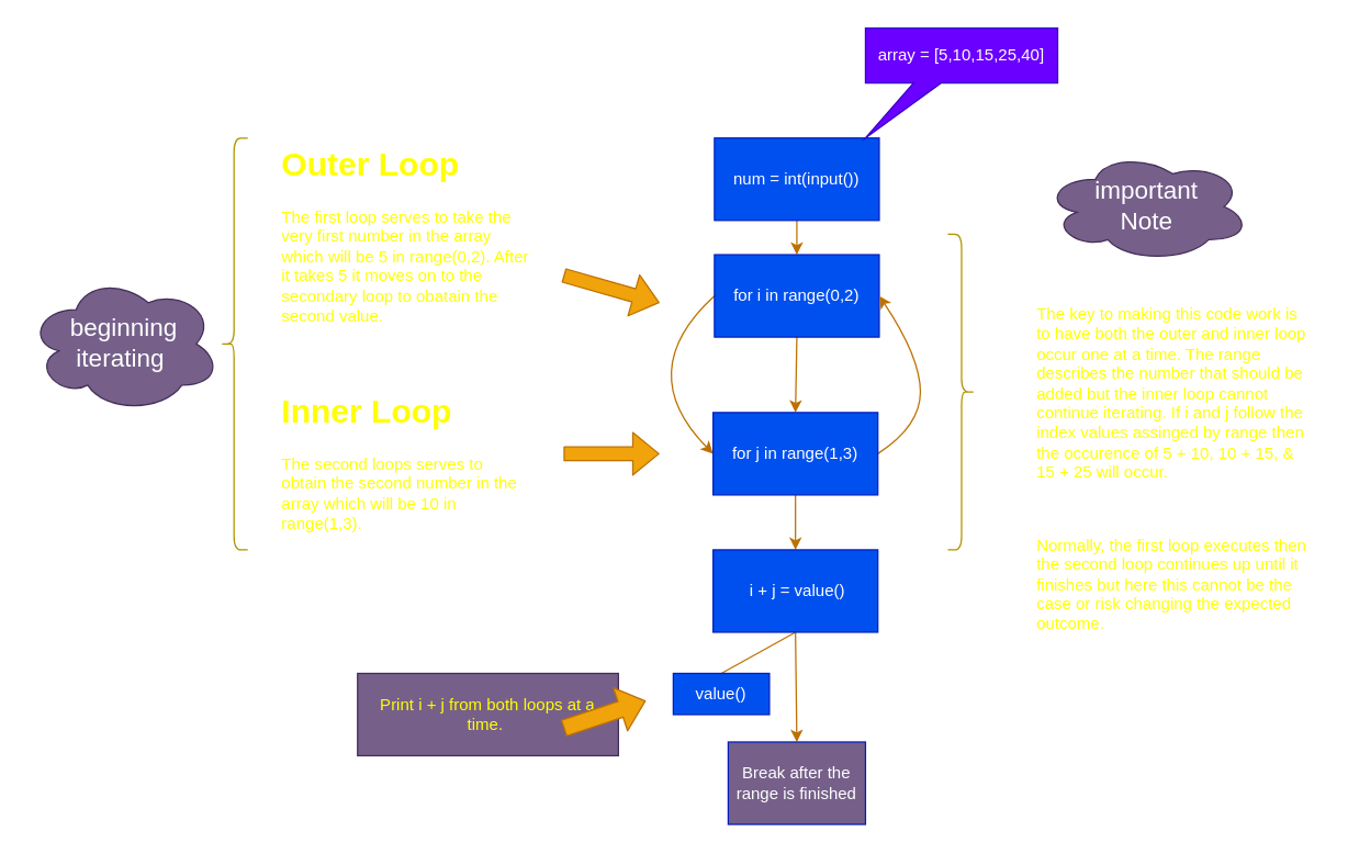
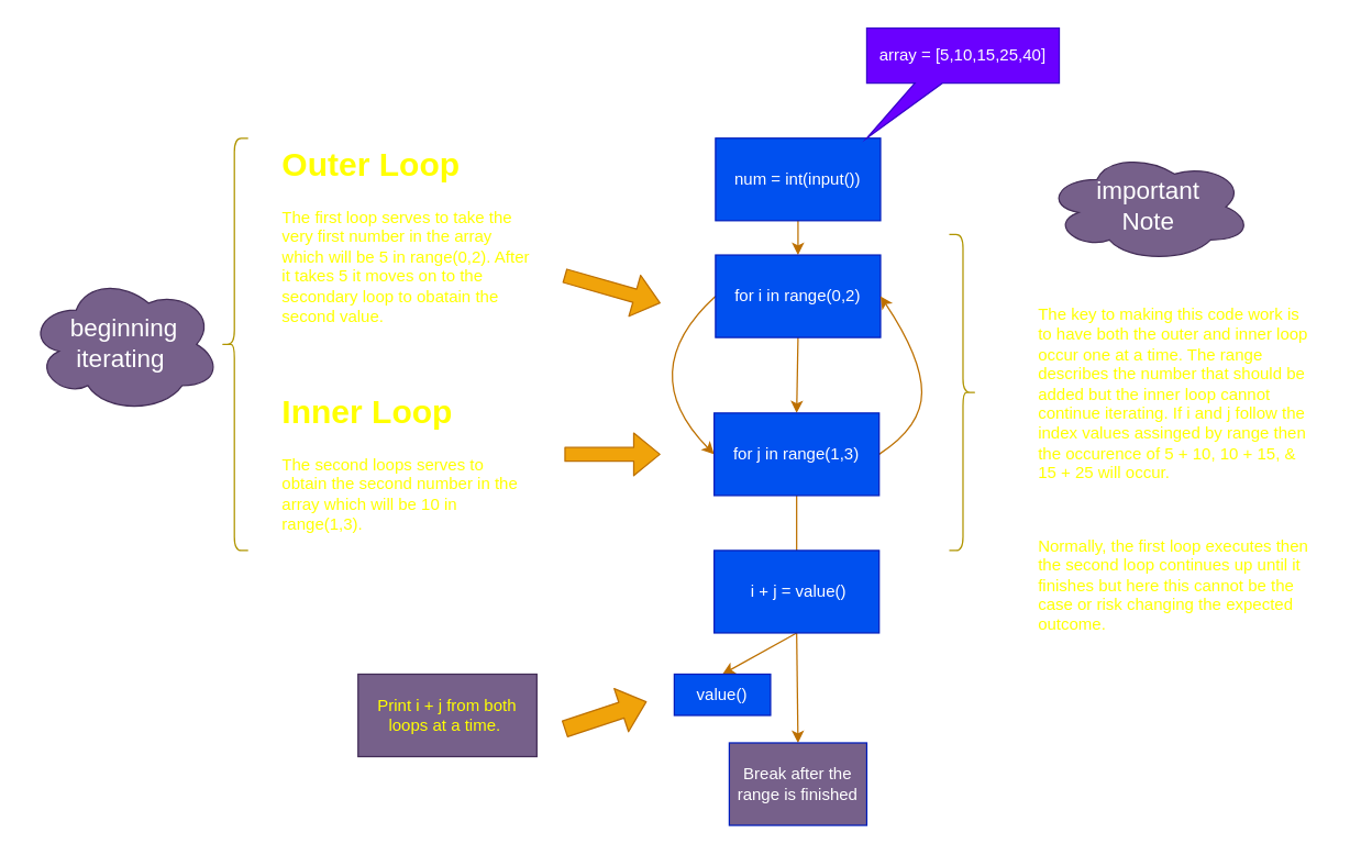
  <mxCell id="0" />
  <mxCell id="1" parent="0" />
  <mxCell id="2" style="edgeStyle=none;html=1;exitX=0.5;exitY=1;exitDx=0;exitDy=0;entryX=0.5;entryY=0;entryDx=0;entryDy=0;fontColor=#FFFF00;fillColor=#f0a30a;strokeColor=#BD7000;" edge="1" parent="1" source="3" target="6"><mxGeometry relative="1" as="geometry" /></mxCell>
  <mxCell id="3" value="num = int(input())" style="rounded=0;whiteSpace=wrap;html=1;fillColor=#0050ef;fontColor=#ffffff;strokeColor=#001DBC;" vertex="1" parent="1"><mxGeometry x="520" y="100" width="120" height="60" as="geometry" /></mxCell>
  <mxCell id="4" style="edgeStyle=none;html=1;exitX=0.5;exitY=1;exitDx=0;exitDy=0;entryX=0.5;entryY=0;entryDx=0;entryDy=0;fontColor=#FFFF00;fillColor=#f0a30a;strokeColor=#BD7000;" edge="1" parent="1" source="6" target="10"><mxGeometry relative="1" as="geometry" /></mxCell>
  <mxCell id="5" style="edgeStyle=none;curved=1;jumpStyle=arc;html=1;exitX=0;exitY=0.5;exitDx=0;exitDy=0;fontColor=#FFFFFF;startSize=6;entryX=0;entryY=0.5;entryDx=0;entryDy=0;fillColor=#f0a30a;strokeColor=#BD7000;" edge="1" parent="1" source="6" target="10"><mxGeometry relative="1" as="geometry"><mxPoint x="490" y="330" as="targetPoint" /><Array as="points"><mxPoint x="460" y="270" /></Array></mxGeometry></mxCell>
  <mxCell id="6" value="for i in range(0,2)" style="rounded=0;whiteSpace=wrap;html=1;fillColor=#0050ef;fontColor=#ffffff;strokeColor=#001DBC;" vertex="1" parent="1"><mxGeometry x="520" y="185" width="120" height="60" as="geometry" /></mxCell>
  <mxCell id="7" value="&lt;h1&gt;&lt;font color=&quot;#ffff00&quot;&gt;Outer Loop&lt;/font&gt;&lt;/h1&gt;&lt;div&gt;&lt;font color=&quot;#ffff00&quot;&gt;The first loop serves to take the very first number in the array which will be 5 in range(0,2). After it takes 5 it moves on to the secondary loop to obatain the second value.&amp;nbsp;&lt;/font&gt;&lt;/div&gt;&lt;p&gt;&lt;br&gt;&lt;/p&gt;" style="text;html=1;strokeColor=none;fillColor=none;spacing=5;spacingTop=-20;whiteSpace=wrap;overflow=hidden;rounded=0;" vertex="1" parent="1"><mxGeometry x="200" y="100" width="190" height="140" as="geometry" /></mxCell>
- <mxCell id="8" style="edgeStyle=none;html=1;exitX=0.5;exitY=1;exitDx=0;exitDy=0;entryX=0.5;entryY=0;entryDx=0;entryDy=0;fontColor=#FFFF00;fillColor=#f0a30a;strokeColor=#BD7000;" edge="1" parent="1" source="10" target="17"><mxGeometry relative="1" as="geometry" /></mxCell>
+ <mxCell id="8" style="edgeStyle=none;html=1;exitX=0.5;exitY=1;exitDx=0;exitDy=0;entryX=0.5;entryY=0;entryDx=0;entryDy=0;fontColor=#FFFF00;fillColor=#f0a30a;strokeColor=#BD7000;endArrow=none;" edge="1" parent="1" source="10" target="17"><mxGeometry relative="1" as="geometry" /></mxCell>
  <mxCell id="9" style="edgeStyle=none;curved=1;jumpStyle=arc;html=1;exitX=1;exitY=0.5;exitDx=0;exitDy=0;fontColor=#FFFFFF;startSize=6;entryX=1;entryY=0.5;entryDx=0;entryDy=0;fillColor=#f0a30a;strokeColor=#BD7000;" edge="1" parent="1" source="10" target="6"><mxGeometry relative="1" as="geometry"><mxPoint x="700" y="270" as="targetPoint" /><Array as="points"><mxPoint x="670" y="310" /><mxPoint x="670" y="260" /></Array></mxGeometry></mxCell>
  <mxCell id="10" value="for j in range(1,3)" style="rounded=0;whiteSpace=wrap;html=1;fillColor=#0050ef;fontColor=#ffffff;strokeColor=#001DBC;" vertex="1" parent="1"><mxGeometry x="519" y="300" width="120" height="60" as="geometry" /></mxCell>
  <mxCell id="11" value="array = [5,10,15,25,40]" style="shape=callout;whiteSpace=wrap;html=1;perimeter=calloutPerimeter;position2=0;size=40;position=0.25;fillColor=#6a00ff;fontColor=#ffffff;strokeColor=#3700CC;" vertex="1" parent="1"><mxGeometry x="630" y="20" width="140" height="80" as="geometry" /></mxCell>
  <mxCell id="12" value="" style="shape=flexArrow;endArrow=classic;html=1;fontColor=#FFFF00;fillColor=#f0a30a;strokeColor=#BD7000;" edge="1" parent="1"><mxGeometry width="50" height="50" relative="1" as="geometry"><mxPoint x="410" y="200" as="sourcePoint" /><mxPoint x="480" y="220" as="targetPoint" /><Array as="points" /></mxGeometry></mxCell>
  <mxCell id="13" value="&lt;h1&gt;Inner Loop&lt;/h1&gt;&lt;p&gt;The second loops serves to obtain the second number in the array which will be 10 in range(1,3).&amp;nbsp;&lt;/p&gt;" style="text;html=1;strokeColor=none;fillColor=none;spacing=5;spacingTop=-20;whiteSpace=wrap;overflow=hidden;rounded=0;fontColor=#FFFF00;" vertex="1" parent="1"><mxGeometry x="200" y="280" width="190" height="120" as="geometry" /></mxCell>
  <mxCell id="14" value="" style="shape=flexArrow;endArrow=classic;html=1;fontColor=#FFFF00;fillColor=#f0a30a;strokeColor=#BD7000;" edge="1" parent="1"><mxGeometry width="50" height="50" relative="1" as="geometry"><mxPoint x="410" y="330" as="sourcePoint" /><mxPoint x="480" y="330" as="targetPoint" /></mxGeometry></mxCell>
- <mxCell id="15" style="edgeStyle=none;html=1;exitX=0.5;exitY=1;exitDx=0;exitDy=0;fontColor=#FFFFFF;fillColor=#f0a30a;strokeColor=#BD7000;entryX=0.5;entryY=0;entryDx=0;entryDy=0;endArrow=none;" edge="1" parent="1" source="17" target="18"><mxGeometry relative="1" as="geometry"><mxPoint x="710" y="460" as="targetPoint" /></mxGeometry></mxCell>
+ <mxCell id="15" style="edgeStyle=none;html=1;exitX=0.5;exitY=1;exitDx=0;exitDy=0;fontColor=#FFFFFF;fillColor=#f0a30a;strokeColor=#BD7000;entryX=0.5;entryY=0;entryDx=0;entryDy=0;" edge="1" parent="1" source="17" target="18"><mxGeometry relative="1" as="geometry"><mxPoint x="710" y="460" as="targetPoint" /></mxGeometry></mxCell>
  <mxCell id="16" style="edgeStyle=none;curved=1;jumpStyle=arc;html=1;exitX=0.5;exitY=1;exitDx=0;exitDy=0;fontColor=#FFFF00;startSize=6;fillColor=#f0a30a;strokeColor=#BD7000;" edge="1" parent="1" source="17"><mxGeometry relative="1" as="geometry"><mxPoint x="580" y="540" as="targetPoint" /></mxGeometry></mxCell>
  <mxCell id="17" value="&lt;font color=&quot;#ffffff&quot;&gt;&amp;nbsp;i + j = value()&lt;/font&gt;" style="rounded=0;whiteSpace=wrap;html=1;fontColor=#ffffff;fillColor=#0050ef;strokeColor=#001DBC;" vertex="1" parent="1"><mxGeometry x="519" y="400" width="120" height="60" as="geometry" /></mxCell>
  <mxCell id="18" value="value()" style="rounded=0;whiteSpace=wrap;html=1;fontColor=#ffffff;fillColor=#0050ef;strokeColor=#001DBC;" vertex="1" parent="1"><mxGeometry x="490" y="490" width="70" height="30" as="geometry" /></mxCell>
  <mxCell id="19" value="" style="shape=curlyBracket;whiteSpace=wrap;html=1;rounded=1;flipH=1;labelPosition=right;verticalLabelPosition=middle;align=left;verticalAlign=middle;fontColor=#000000;fillColor=#e3c800;strokeColor=#B09500;" vertex="1" parent="1"><mxGeometry x="690" y="170" width="20" height="230" as="geometry" /></mxCell>
  <mxCell id="20" value="&lt;ul&gt;&lt;li&gt;&lt;font color=&quot;#ffff00&quot;&gt;The key to making this code work is to have both the outer and inner loop occur one at a time. The range describes the number that should be added but the inner loop cannot continue iterating. If i and j follow the index values assinged by range then the occurence of 5 + 10, 10 + 15, &amp;amp; 15 + 25 will occur.&lt;/font&gt;&lt;/li&gt;&lt;/ul&gt;&lt;div&gt;&lt;font color=&quot;#ff0000&quot;&gt;&lt;br&gt;&lt;/font&gt;&lt;/div&gt;&lt;ul&gt;&lt;li&gt;&lt;font color=&quot;#ffff00&quot;&gt;Normally, the first loop executes then the second loop continues up until it finishes but here this cannot be the case or risk changing the expected outcome.&amp;nbsp;&lt;/font&gt;&lt;/li&gt;&lt;/ul&gt;&lt;p&gt;&lt;/p&gt;" style="text;html=1;strokeColor=none;fillColor=none;spacing=5;spacingTop=-20;whiteSpace=wrap;overflow=hidden;rounded=0;fontColor=#FFFFFF;" vertex="1" parent="1"><mxGeometry x="710" y="220" width="250" height="270" as="geometry" /></mxCell>
- <mxCell id="21" value="&lt;font color=&quot;#ffff00&quot;&gt;Print i + j from both loops at a time.&amp;nbsp;&lt;/font&gt;" style="rounded=0;whiteSpace=wrap;html=1;fontColor=#ffffff;fillColor=#76608a;strokeColor=#432D57;" vertex="1" parent="1"><mxGeometry x="260" y="490" width="190" height="60" as="geometry" /></mxCell>
+ <mxCell id="21" value="&lt;font color=&quot;#ffff00&quot;&gt;Print i + j from both loops at a time.&amp;nbsp;&lt;/font&gt;" style="rounded=0;whiteSpace=wrap;html=1;fontColor=#ffffff;fillColor=#76608a;strokeColor=#432D57;" vertex="1" parent="1"><mxGeometry x="260" y="490" width="130" height="60" as="geometry" /></mxCell>
  <mxCell id="22" value="" style="shape=flexArrow;endArrow=classic;html=1;fontColor=#FF0000;startSize=6;curved=1;jumpStyle=arc;fillColor=#f0a30a;strokeColor=#BD7000;width=12;endSize=6;" edge="1" parent="1"><mxGeometry width="50" height="50" relative="1" as="geometry"><mxPoint x="410" y="530" as="sourcePoint" /><mxPoint x="470" y="510" as="targetPoint" /></mxGeometry></mxCell>
  <mxCell id="23" value="&lt;font color=&quot;#ffffff&quot;&gt;Break after the range is finished&lt;/font&gt;" style="rounded=0;whiteSpace=wrap;html=1;fontColor=#ffffff;fillColor=#76608a;strokeColor=#001DBC;" vertex="1" parent="1"><mxGeometry x="530" y="540" width="100" height="60" as="geometry" /></mxCell>
  <mxCell id="24" value="important &lt;br&gt;Note" style="ellipse;shape=cloud;whiteSpace=wrap;html=1;fontSize=18;fontColor=#ffffff;fillColor=#76608a;strokeColor=#432D57;" vertex="1" parent="1"><mxGeometry x="760" y="110" width="150" height="80" as="geometry" /></mxCell>
  <mxCell id="25" value="" style="shape=curlyBracket;whiteSpace=wrap;html=1;rounded=1;labelPosition=left;verticalLabelPosition=middle;align=right;verticalAlign=middle;fontSize=18;fontColor=#000000;size=0.5;fillColor=#e3c800;strokeColor=#B09500;" vertex="1" parent="1"><mxGeometry x="160" y="100" width="20" height="300" as="geometry" /></mxCell>
  <mxCell id="26" value="beginning iterating&amp;nbsp;" style="ellipse;shape=cloud;whiteSpace=wrap;html=1;fontSize=18;fontColor=#ffffff;fillColor=#76608a;strokeColor=#432D57;" vertex="1" parent="1"><mxGeometry x="20" y="200" width="140" height="100" as="geometry" /></mxCell>
